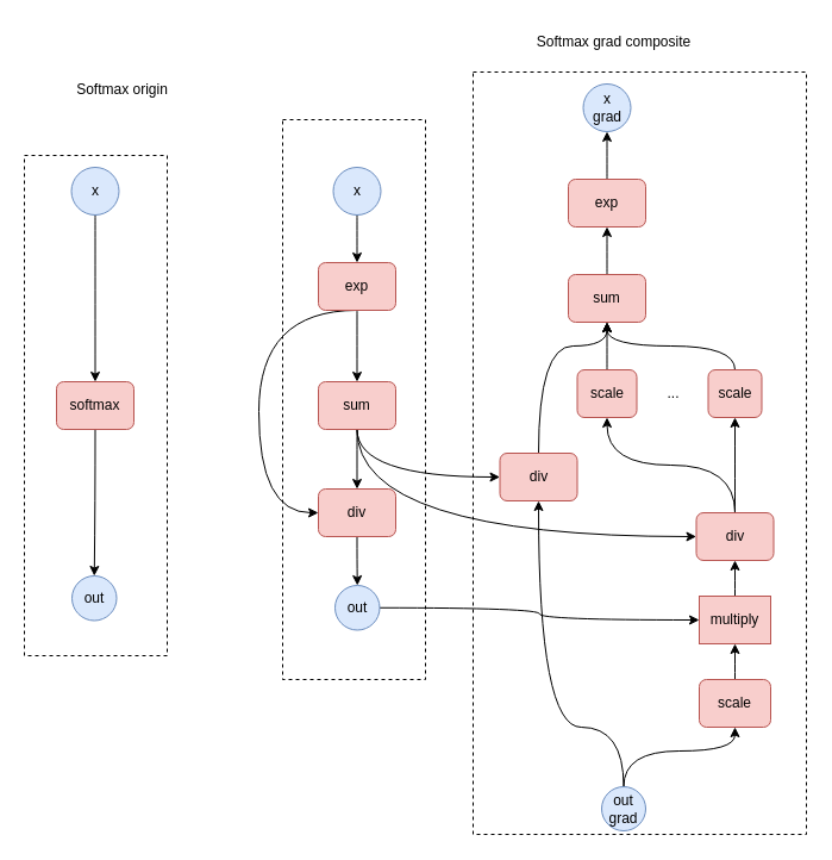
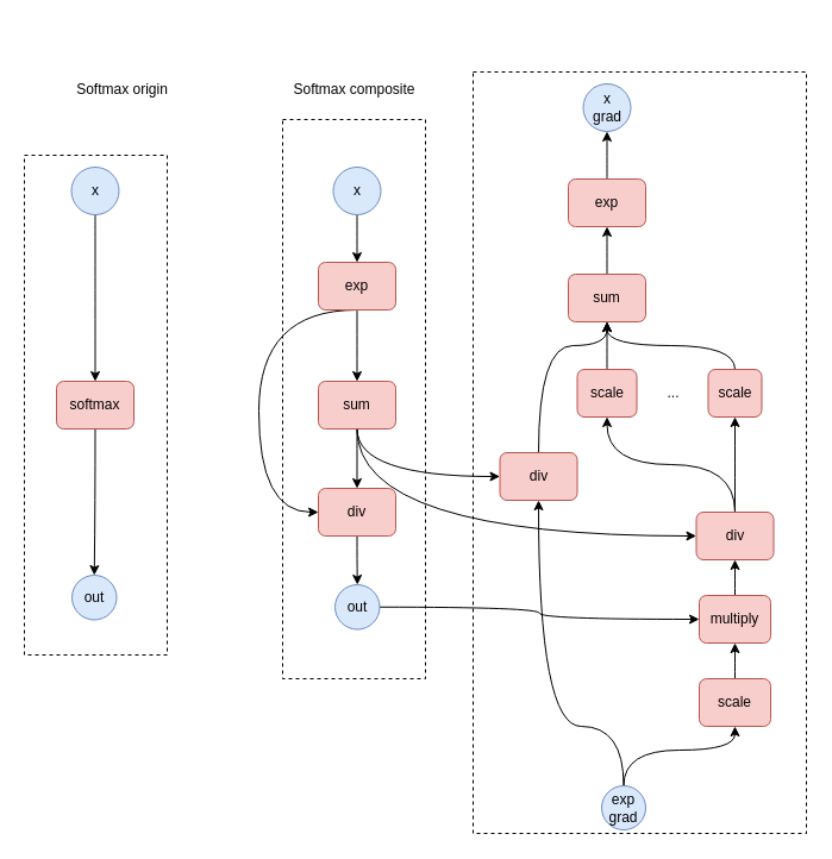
  <mxCell id="0" />
  <mxCell id="1" parent="0" />
  <mxCell id="2" value="" style="rounded=0;whiteSpace=wrap;html=1;dashed=1;" vertex="1" parent="1"><mxGeometry x="20" y="130" width="120" height="420" as="geometry" /></mxCell>
  <mxCell id="3" value="" style="rounded=0;whiteSpace=wrap;html=1;dashed=1;" vertex="1" parent="1"><mxGeometry x="397" y="60" width="280" height="640" as="geometry" /></mxCell>
  <mxCell id="4" value="" style="rounded=0;whiteSpace=wrap;html=1;dashed=1;" vertex="1" parent="1"><mxGeometry x="237" y="100" width="120" height="470" as="geometry" /></mxCell>
  <mxCell id="5" value="" style="edgeStyle=orthogonalEdgeStyle;orthogonalLoop=1;jettySize=auto;html=1;exitX=0.5;exitY=1;exitDx=0;exitDy=0;curved=1;" edge="1" parent="1" source="20" target="9"><mxGeometry relative="1" as="geometry"><mxPoint x="299.5" y="180" as="sourcePoint" /></mxGeometry></mxCell>
  <mxCell id="6" style="edgeStyle=orthogonalEdgeStyle;orthogonalLoop=1;jettySize=auto;html=1;exitX=0.5;exitY=1;exitDx=0;exitDy=0;entryX=0;entryY=0.5;entryDx=0;entryDy=0;curved=1;" edge="1" parent="1" source="9" target="14"><mxGeometry relative="1" as="geometry"><Array as="points"><mxPoint x="217" y="260" /><mxPoint x="217" y="430" /></Array></mxGeometry></mxCell>
  <mxCell id="7" style="edgeStyle=orthogonalEdgeStyle;orthogonalLoop=1;jettySize=auto;html=1;exitX=0.5;exitY=1;exitDx=0;exitDy=0;entryX=0.5;entryY=0;entryDx=0;entryDy=0;curved=1;" edge="1" parent="1" source="9" target="12"><mxGeometry relative="1" as="geometry" /></mxCell>
  <mxCell id="8" style="edgeStyle=orthogonalEdgeStyle;orthogonalLoop=1;jettySize=auto;html=1;exitX=0.5;exitY=1;exitDx=0;exitDy=0;entryX=0;entryY=0.5;entryDx=0;entryDy=0;curved=1;" edge="1" parent="1" source="12" target="32"><mxGeometry relative="1" as="geometry"><Array as="points"><mxPoint x="300" y="400" /></Array></mxGeometry></mxCell>
  <mxCell id="9" value="exp" style="rounded=1;whiteSpace=wrap;html=1;fillColor=#f8cecc;strokeColor=#b85450;" vertex="1" parent="1"><mxGeometry x="267" y="220" width="65" height="40" as="geometry" /></mxCell>
  <mxCell id="10" style="edgeStyle=orthogonalEdgeStyle;orthogonalLoop=1;jettySize=auto;html=1;exitX=0.5;exitY=1;exitDx=0;exitDy=0;entryX=0.5;entryY=0;entryDx=0;entryDy=0;curved=1;" edge="1" parent="1" source="12" target="14"><mxGeometry relative="1" as="geometry" /></mxCell>
  <mxCell id="11" style="edgeStyle=orthogonalEdgeStyle;curved=1;orthogonalLoop=1;jettySize=auto;html=1;exitX=0.5;exitY=1;exitDx=0;exitDy=0;entryX=0;entryY=0.5;entryDx=0;entryDy=0;" edge="1" parent="1" source="12" target="39"><mxGeometry relative="1" as="geometry" /></mxCell>
  <mxCell id="12" value="sum" style="rounded=1;whiteSpace=wrap;html=1;fillColor=#f8cecc;strokeColor=#b85450;" vertex="1" parent="1"><mxGeometry x="267" y="320" width="65" height="40" as="geometry" /></mxCell>
  <mxCell id="13" style="edgeStyle=orthogonalEdgeStyle;orthogonalLoop=1;jettySize=auto;html=1;exitX=0.5;exitY=1;exitDx=0;exitDy=0;entryX=0.5;entryY=0;entryDx=0;entryDy=0;curved=1;" edge="1" parent="1" source="14" target="22"><mxGeometry relative="1" as="geometry" /></mxCell>
  <mxCell id="14" value="div" style="rounded=1;whiteSpace=wrap;html=1;fillColor=#f8cecc;strokeColor=#b85450;" vertex="1" parent="1"><mxGeometry x="267" y="410" width="65" height="40" as="geometry" /></mxCell>
  <mxCell id="15" value="" style="edgeStyle=orthogonalEdgeStyle;orthogonalLoop=1;jettySize=auto;html=1;entryX=0.5;entryY=0;entryDx=0;entryDy=0;curved=1;" edge="1" parent="1" source="16" target="18"><mxGeometry relative="1" as="geometry"><mxPoint x="79.5" y="230" as="targetPoint" /></mxGeometry></mxCell>
  <mxCell id="16" value="x" style="ellipse;whiteSpace=wrap;html=1;aspect=fixed;fillColor=#dae8fc;strokeColor=#6c8ebf;" vertex="1" parent="1"><mxGeometry x="59.5" y="140" width="40" height="40" as="geometry" /></mxCell>
  <mxCell id="17" style="edgeStyle=orthogonalEdgeStyle;orthogonalLoop=1;jettySize=auto;html=1;exitX=0.5;exitY=1;exitDx=0;exitDy=0;curved=1;" edge="1" parent="1" source="18" target="19"><mxGeometry relative="1" as="geometry" /></mxCell>
  <mxCell id="18" value="softmax" style="rounded=1;whiteSpace=wrap;html=1;fillColor=#f8cecc;strokeColor=#b85450;" vertex="1" parent="1"><mxGeometry x="47" y="320" width="65" height="40" as="geometry" /></mxCell>
  <mxCell id="19" value="out" style="ellipse;whiteSpace=wrap;html=1;aspect=fixed;fillColor=#dae8fc;strokeColor=#6c8ebf;" vertex="1" parent="1"><mxGeometry x="60" y="483" width="37.5" height="37.5" as="geometry" /></mxCell>
  <mxCell id="20" value="x" style="ellipse;whiteSpace=wrap;html=1;aspect=fixed;fillColor=#dae8fc;strokeColor=#6c8ebf;" vertex="1" parent="1"><mxGeometry x="279.5" y="140" width="40" height="40" as="geometry" /></mxCell>
  <mxCell id="21" style="edgeStyle=orthogonalEdgeStyle;curved=1;orthogonalLoop=1;jettySize=auto;html=1;exitX=1;exitY=0.5;exitDx=0;exitDy=0;entryX=0;entryY=0.5;entryDx=0;entryDy=0;" edge="1" parent="1" source="22" target="36"><mxGeometry relative="1" as="geometry" /></mxCell>
  <mxCell id="22" value="out" style="ellipse;whiteSpace=wrap;html=1;aspect=fixed;fillColor=#dae8fc;strokeColor=#6c8ebf;" vertex="1" parent="1"><mxGeometry x="281" y="491" width="37.5" height="37.5" as="geometry" /></mxCell>
  <mxCell id="23" style="edgeStyle=orthogonalEdgeStyle;curved=1;orthogonalLoop=1;jettySize=auto;html=1;exitX=0.5;exitY=0;exitDx=0;exitDy=0;entryX=0.5;entryY=1;entryDx=0;entryDy=0;" edge="1" parent="1" source="24" target="27"><mxGeometry relative="1" as="geometry" /></mxCell>
  <mxCell id="24" value="exp" style="rounded=1;whiteSpace=wrap;html=1;fillColor=#f8cecc;strokeColor=#b85450;" vertex="1" parent="1"><mxGeometry x="477" y="150" width="65" height="40" as="geometry" /></mxCell>
  <mxCell id="25" style="edgeStyle=orthogonalEdgeStyle;curved=1;orthogonalLoop=1;jettySize=auto;html=1;exitX=0.5;exitY=0;exitDx=0;exitDy=0;entryX=0.5;entryY=1;entryDx=0;entryDy=0;" edge="1" parent="1" source="26" target="41"><mxGeometry relative="1" as="geometry" /></mxCell>
  <mxCell id="26" value="scale" style="rounded=1;whiteSpace=wrap;html=1;fillColor=#f8cecc;strokeColor=#b85450;" vertex="1" parent="1"><mxGeometry x="484.5" y="310" width="50" height="40" as="geometry" /></mxCell>
  <mxCell id="27" value="x&lt;br&gt;grad" style="ellipse;whiteSpace=wrap;html=1;aspect=fixed;fillColor=#dae8fc;strokeColor=#6c8ebf;" vertex="1" parent="1"><mxGeometry x="489.5" y="70" width="40" height="40" as="geometry" /></mxCell>
  <mxCell id="28" style="edgeStyle=orthogonalEdgeStyle;curved=1;orthogonalLoop=1;jettySize=auto;html=1;exitX=0.5;exitY=0;exitDx=0;exitDy=0;entryX=0.5;entryY=1;entryDx=0;entryDy=0;" edge="1" parent="1" source="30" target="32"><mxGeometry relative="1" as="geometry"><Array as="points"><mxPoint x="524" y="610" /><mxPoint x="452" y="610" /></Array></mxGeometry></mxCell>
  <mxCell id="29" style="edgeStyle=orthogonalEdgeStyle;curved=1;orthogonalLoop=1;jettySize=auto;html=1;exitX=0.5;exitY=0;exitDx=0;exitDy=0;entryX=0.5;entryY=1;entryDx=0;entryDy=0;" edge="1" parent="1" source="30" target="34"><mxGeometry relative="1" as="geometry"><Array as="points"><mxPoint x="524" y="630" /><mxPoint x="617" y="630" /></Array></mxGeometry></mxCell>
- <mxCell id="30" value="out&lt;br&gt;grad" style="ellipse;whiteSpace=wrap;html=1;aspect=fixed;fillColor=#dae8fc;strokeColor=#6c8ebf;" vertex="1" parent="1"><mxGeometry x="505" y="660" width="37" height="37" as="geometry" /></mxCell>
+ <mxCell id="30" value="exp&lt;br&gt;grad" style="ellipse;whiteSpace=wrap;html=1;aspect=fixed;fillColor=#dae8fc;strokeColor=#6c8ebf;" vertex="1" parent="1"><mxGeometry x="505" y="660" width="37" height="37" as="geometry" /></mxCell>
  <mxCell id="31" style="edgeStyle=orthogonalEdgeStyle;curved=1;orthogonalLoop=1;jettySize=auto;html=1;exitX=0.5;exitY=0;exitDx=0;exitDy=0;entryX=0.5;entryY=1;entryDx=0;entryDy=0;" edge="1" parent="1" source="32" target="41"><mxGeometry relative="1" as="geometry"><Array as="points"><mxPoint x="452" y="290" /><mxPoint x="510" y="290" /></Array></mxGeometry></mxCell>
  <mxCell id="32" value="div" style="rounded=1;whiteSpace=wrap;html=1;fillColor=#f8cecc;strokeColor=#b85450;" vertex="1" parent="1"><mxGeometry x="419.5" y="380" width="65" height="40" as="geometry" /></mxCell>
  <mxCell id="33" style="edgeStyle=orthogonalEdgeStyle;curved=1;orthogonalLoop=1;jettySize=auto;html=1;exitX=0.5;exitY=0;exitDx=0;exitDy=0;entryX=0.5;entryY=1;entryDx=0;entryDy=0;" edge="1" parent="1" source="34" target="36"><mxGeometry relative="1" as="geometry" /></mxCell>
  <mxCell id="34" value="scale" style="rounded=1;whiteSpace=wrap;html=1;fillColor=#f8cecc;strokeColor=#b85450;" vertex="1" parent="1"><mxGeometry x="587" y="570" width="60" height="40" as="geometry" /></mxCell>
  <mxCell id="35" style="edgeStyle=orthogonalEdgeStyle;curved=1;orthogonalLoop=1;jettySize=auto;html=1;exitX=0.5;exitY=0;exitDx=0;exitDy=0;entryX=0.5;entryY=1;entryDx=0;entryDy=0;" edge="1" parent="1" source="36" target="39"><mxGeometry relative="1" as="geometry" /></mxCell>
- <mxCell id="36" value="multiply" style="whiteSpace=wrap;html=1;fillColor=#f8cecc;strokeColor=#b85450;rounded=0;" vertex="1" parent="1"><mxGeometry x="587" y="500" width="60" height="40" as="geometry" /></mxCell>
+ <mxCell id="36" value="multiply" style="rounded=1;whiteSpace=wrap;html=1;fillColor=#f8cecc;strokeColor=#b85450;" vertex="1" parent="1"><mxGeometry x="587" y="500" width="60" height="40" as="geometry" /></mxCell>
  <mxCell id="37" style="edgeStyle=orthogonalEdgeStyle;curved=1;orthogonalLoop=1;jettySize=auto;html=1;exitX=0.5;exitY=0;exitDx=0;exitDy=0;entryX=0.5;entryY=1;entryDx=0;entryDy=0;" edge="1" parent="1" source="39" target="26"><mxGeometry relative="1" as="geometry" /></mxCell>
  <mxCell id="38" style="edgeStyle=orthogonalEdgeStyle;curved=1;orthogonalLoop=1;jettySize=auto;html=1;exitX=0.5;exitY=0;exitDx=0;exitDy=0;entryX=0.5;entryY=1;entryDx=0;entryDy=0;" edge="1" parent="1" source="39" target="43"><mxGeometry relative="1" as="geometry" /></mxCell>
  <mxCell id="39" value="div" style="rounded=1;whiteSpace=wrap;html=1;fillColor=#f8cecc;strokeColor=#b85450;" vertex="1" parent="1"><mxGeometry x="584.5" y="430" width="65" height="40" as="geometry" /></mxCell>
  <mxCell id="40" style="edgeStyle=orthogonalEdgeStyle;curved=1;orthogonalLoop=1;jettySize=auto;html=1;exitX=0.5;exitY=0;exitDx=0;exitDy=0;entryX=0.5;entryY=1;entryDx=0;entryDy=0;" edge="1" parent="1" source="41" target="24"><mxGeometry relative="1" as="geometry" /></mxCell>
  <mxCell id="41" value="sum" style="rounded=1;whiteSpace=wrap;html=1;fillColor=#f8cecc;strokeColor=#b85450;" vertex="1" parent="1"><mxGeometry x="477" y="230" width="65" height="40" as="geometry" /></mxCell>
  <mxCell id="42" style="edgeStyle=orthogonalEdgeStyle;curved=1;orthogonalLoop=1;jettySize=auto;html=1;exitX=0.5;exitY=0;exitDx=0;exitDy=0;entryX=0.5;entryY=1;entryDx=0;entryDy=0;" edge="1" parent="1" source="43" target="41"><mxGeometry relative="1" as="geometry"><mxPoint x="527" y="290" as="targetPoint" /></mxGeometry></mxCell>
  <mxCell id="43" value="scale" style="rounded=1;whiteSpace=wrap;html=1;fillColor=#f8cecc;strokeColor=#b85450;" vertex="1" parent="1"><mxGeometry x="594.5" y="310" width="45" height="40" as="geometry" /></mxCell>
  <mxCell id="44" value="..." style="text;html=1;align=center;verticalAlign=middle;resizable=0;points=[];autosize=1;strokeColor=none;fillColor=none;" vertex="1" parent="1"><mxGeometry x="549.5" y="315" width="30" height="30" as="geometry" /></mxCell>
+ <mxCell id="45" value="Softmax composite" style="text;html=1;align=center;verticalAlign=middle;resizable=0;points=[];autosize=1;strokeColor=none;fillColor=none;" vertex="1" parent="1"><mxGeometry x="232" y="60" width="130" height="30" as="geometry" /></mxCell>
  <mxCell id="46" value="Softmax origin" style="text;html=1;align=center;verticalAlign=middle;resizable=0;points=[];autosize=1;strokeColor=none;fillColor=none;" vertex="1" parent="1"><mxGeometry x="52" y="60" width="100" height="30" as="geometry" /></mxCell>
- <mxCell id="47" value="Softmax grad composite" style="text;html=1;align=center;verticalAlign=middle;resizable=0;points=[];autosize=1;strokeColor=none;fillColor=none;" vertex="1" parent="1"><mxGeometry x="439.5" y="20" width="150" height="30" as="geometry" /></mxCell>
